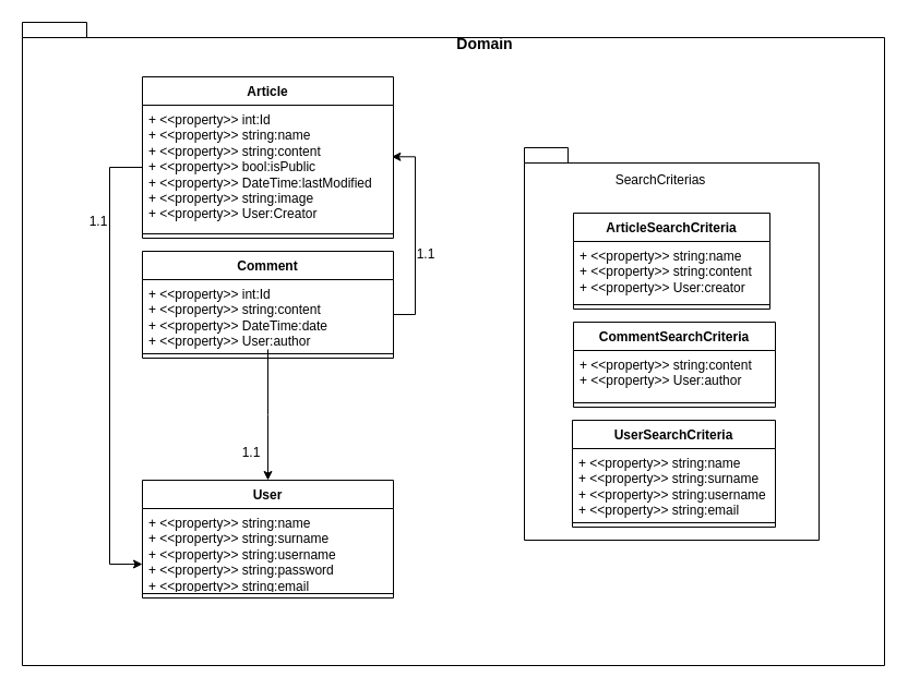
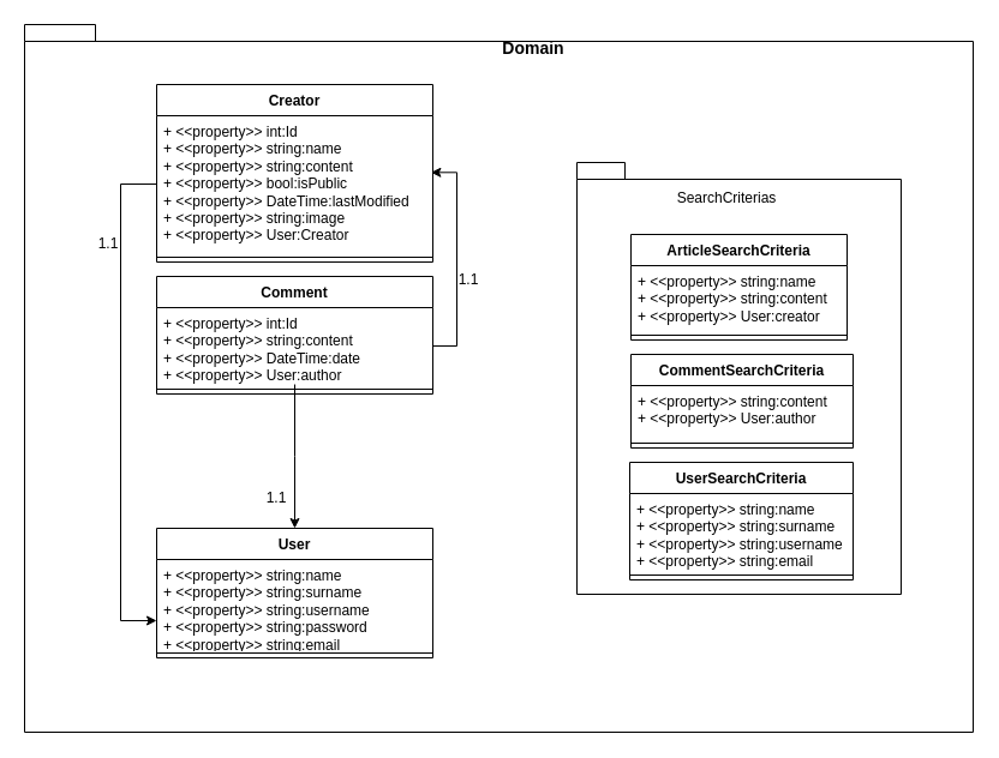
  <mxCell id="0" />
  <mxCell id="1" parent="0" />
  <mxCell id="2" value="" style="shape=folder;fontStyle=1;spacingTop=10;tabWidth=40;tabHeight=14;tabPosition=left;html=1;whiteSpace=wrap;" vertex="1" parent="1"><mxGeometry x="20" y="20" width="790" height="590" as="geometry" /></mxCell>
  <mxCell id="3" value="&lt;b&gt;&lt;font style=&quot;font-size: 14px;&quot;&gt;Domain&lt;/font&gt;&lt;/b&gt;" style="text;html=1;strokeColor=none;fillColor=none;align=center;verticalAlign=middle;whiteSpace=wrap;rounded=0;" vertex="1" parent="1"><mxGeometry x="414" y="25" width="60" height="30" as="geometry" /></mxCell>
  <mxCell id="4" value="" style="shape=folder;fontStyle=1;spacingTop=10;tabWidth=40;tabHeight=14;tabPosition=left;html=1;whiteSpace=wrap;" vertex="1" parent="1"><mxGeometry x="480" y="135" width="270" height="360" as="geometry" /></mxCell>
  <mxCell id="5" value="SearchCriterias" style="text;html=1;strokeColor=none;fillColor=none;align=center;verticalAlign=middle;whiteSpace=wrap;rounded=0;" vertex="1" parent="1"><mxGeometry x="555" y="150" width="100" height="30" as="geometry" /></mxCell>
  <mxCell id="6" value="ArticleSearchCriteria" style="swimlane;fontStyle=1;align=center;verticalAlign=top;childLayout=stackLayout;horizontal=1;startSize=26;horizontalStack=0;resizeParent=1;resizeParentMax=0;resizeLast=0;collapsible=1;marginBottom=0;whiteSpace=wrap;html=1;" vertex="1" parent="1"><mxGeometry x="525" y="195" width="180" height="88" as="geometry" /></mxCell>
  <mxCell id="7" value="+ &amp;lt;&amp;lt;property&amp;gt;&amp;gt; string:name&lt;br&gt;+ &amp;lt;&amp;lt;property&amp;gt;&amp;gt; string:content&lt;br&gt;+ &amp;lt;&amp;lt;property&amp;gt;&amp;gt; User:creator" style="text;strokeColor=none;fillColor=none;align=left;verticalAlign=top;spacingLeft=4;spacingRight=4;overflow=hidden;rotatable=0;points=[[0,0.5],[1,0.5]];portConstraint=eastwest;whiteSpace=wrap;html=1;" vertex="1" parent="6"><mxGeometry y="26" width="180" height="54" as="geometry" /></mxCell>
  <mxCell id="8" value="" style="line;strokeWidth=1;fillColor=none;align=left;verticalAlign=middle;spacingTop=-1;spacingLeft=3;spacingRight=3;rotatable=0;labelPosition=right;points=[];portConstraint=eastwest;strokeColor=inherit;" vertex="1" parent="6"><mxGeometry y="80" width="180" height="8" as="geometry" /></mxCell>
  <mxCell id="9" value="CommentSearchCriteria" style="swimlane;fontStyle=1;align=center;verticalAlign=top;childLayout=stackLayout;horizontal=1;startSize=26;horizontalStack=0;resizeParent=1;resizeParentMax=0;resizeLast=0;collapsible=1;marginBottom=0;whiteSpace=wrap;html=1;" vertex="1" parent="1"><mxGeometry x="525" y="295" width="185" height="78" as="geometry" /></mxCell>
  <mxCell id="10" value="+ &amp;lt;&amp;lt;property&amp;gt;&amp;gt; string:content&lt;br&gt;+ &amp;lt;&amp;lt;property&amp;gt;&amp;gt; User:author" style="text;strokeColor=none;fillColor=none;align=left;verticalAlign=top;spacingLeft=4;spacingRight=4;overflow=hidden;rotatable=0;points=[[0,0.5],[1,0.5]];portConstraint=eastwest;whiteSpace=wrap;html=1;" vertex="1" parent="9"><mxGeometry y="26" width="185" height="44" as="geometry" /></mxCell>
  <mxCell id="11" value="" style="line;strokeWidth=1;fillColor=none;align=left;verticalAlign=middle;spacingTop=-1;spacingLeft=3;spacingRight=3;rotatable=0;labelPosition=right;points=[];portConstraint=eastwest;strokeColor=inherit;" vertex="1" parent="9"><mxGeometry y="70" width="185" height="8" as="geometry" /></mxCell>
  <mxCell id="12" value="UserSearchCriteria" style="swimlane;fontStyle=1;align=center;verticalAlign=top;childLayout=stackLayout;horizontal=1;startSize=26;horizontalStack=0;resizeParent=1;resizeParentMax=0;resizeLast=0;collapsible=1;marginBottom=0;whiteSpace=wrap;html=1;" vertex="1" parent="1"><mxGeometry x="524" y="385" width="186" height="98" as="geometry" /></mxCell>
  <mxCell id="13" value="+ &amp;lt;&amp;lt;property&amp;gt;&amp;gt; string:name&lt;br style=&quot;border-color: var(--border-color);&quot;&gt;+ &amp;lt;&amp;lt;property&amp;gt;&amp;gt; string:surname&lt;br&gt;+ &amp;lt;&amp;lt;property&amp;gt;&amp;gt; string:username&lt;br style=&quot;border-color: var(--border-color);&quot;&gt;+ &amp;lt;&amp;lt;property&amp;gt;&amp;gt; string:email" style="text;strokeColor=none;fillColor=none;align=left;verticalAlign=top;spacingLeft=4;spacingRight=4;overflow=hidden;rotatable=0;points=[[0,0.5],[1,0.5]];portConstraint=eastwest;whiteSpace=wrap;html=1;" vertex="1" parent="12"><mxGeometry y="26" width="186" height="64" as="geometry" /></mxCell>
  <mxCell id="14" value="" style="line;strokeWidth=1;fillColor=none;align=left;verticalAlign=middle;spacingTop=-1;spacingLeft=3;spacingRight=3;rotatable=0;labelPosition=right;points=[];portConstraint=eastwest;strokeColor=inherit;" vertex="1" parent="12"><mxGeometry y="90" width="186" height="8" as="geometry" /></mxCell>
- <mxCell id="15" value="Article" style="swimlane;fontStyle=1;align=center;verticalAlign=top;childLayout=stackLayout;horizontal=1;startSize=26;horizontalStack=0;resizeParent=1;resizeParentMax=0;resizeLast=0;collapsible=1;marginBottom=0;whiteSpace=wrap;html=1;" vertex="1" parent="1"><mxGeometry x="130" y="70" width="230" height="148" as="geometry" /></mxCell>
+ <mxCell id="15" value="Creator" style="swimlane;fontStyle=1;align=center;verticalAlign=top;childLayout=stackLayout;horizontal=1;startSize=26;horizontalStack=0;resizeParent=1;resizeParentMax=0;resizeLast=0;collapsible=1;marginBottom=0;whiteSpace=wrap;html=1;" vertex="1" parent="1"><mxGeometry x="130" y="70" width="230" height="148" as="geometry" /></mxCell>
  <mxCell id="16" value="+ &amp;lt;&amp;lt;property&amp;gt;&amp;gt; int:Id&lt;br&gt;+ &amp;lt;&amp;lt;property&amp;gt;&amp;gt; string:name&lt;br&gt;+ &amp;lt;&amp;lt;property&amp;gt;&amp;gt; string:content&lt;br&gt;+ &amp;lt;&amp;lt;property&amp;gt;&amp;gt; bool:isPublic&lt;br&gt;+ &amp;lt;&amp;lt;property&amp;gt;&amp;gt; DateTime:lastModified&lt;br&gt;+ &amp;lt;&amp;lt;property&amp;gt;&amp;gt; string:image&lt;br&gt;+ &amp;lt;&amp;lt;property&amp;gt;&amp;gt; User:Creator" style="text;strokeColor=none;fillColor=none;align=left;verticalAlign=top;spacingLeft=4;spacingRight=4;overflow=hidden;rotatable=0;points=[[0,0.5],[1,0.5]];portConstraint=eastwest;whiteSpace=wrap;html=1;" vertex="1" parent="15"><mxGeometry y="26" width="230" height="114" as="geometry" /></mxCell>
  <mxCell id="17" value="" style="line;strokeWidth=1;fillColor=none;align=left;verticalAlign=middle;spacingTop=-1;spacingLeft=3;spacingRight=3;rotatable=0;labelPosition=right;points=[];portConstraint=eastwest;strokeColor=inherit;" vertex="1" parent="15"><mxGeometry y="140" width="230" height="8" as="geometry" /></mxCell>
  <mxCell id="18" value="Comment" style="swimlane;fontStyle=1;align=center;verticalAlign=top;childLayout=stackLayout;horizontal=1;startSize=26;horizontalStack=0;resizeParent=1;resizeParentMax=0;resizeLast=0;collapsible=1;marginBottom=0;whiteSpace=wrap;html=1;" vertex="1" parent="1"><mxGeometry x="130" y="230" width="230" height="98" as="geometry" /></mxCell>
  <mxCell id="19" value="+ &amp;lt;&amp;lt;property&amp;gt;&amp;gt; int:Id&lt;br&gt;+ &amp;lt;&amp;lt;property&amp;gt;&amp;gt; string:content&lt;br&gt;+ &amp;lt;&amp;lt;property&amp;gt;&amp;gt; DateTime:date&lt;br&gt;+ &amp;lt;&amp;lt;property&amp;gt;&amp;gt; User:author" style="text;strokeColor=none;fillColor=none;align=left;verticalAlign=top;spacingLeft=4;spacingRight=4;overflow=hidden;rotatable=0;points=[[0,0.5],[1,0.5]];portConstraint=eastwest;whiteSpace=wrap;html=1;" vertex="1" parent="18"><mxGeometry y="26" width="230" height="64" as="geometry" /></mxCell>
  <mxCell id="20" value="" style="line;strokeWidth=1;fillColor=none;align=left;verticalAlign=middle;spacingTop=-1;spacingLeft=3;spacingRight=3;rotatable=0;labelPosition=right;points=[];portConstraint=eastwest;strokeColor=inherit;" vertex="1" parent="18"><mxGeometry y="90" width="230" height="8" as="geometry" /></mxCell>
  <mxCell id="21" value="User" style="swimlane;fontStyle=1;align=center;verticalAlign=top;childLayout=stackLayout;horizontal=1;startSize=26;horizontalStack=0;resizeParent=1;resizeParentMax=0;resizeLast=0;collapsible=1;marginBottom=0;whiteSpace=wrap;html=1;" vertex="1" parent="1"><mxGeometry x="130" y="440" width="230" height="108" as="geometry" /></mxCell>
  <mxCell id="22" value="+ &amp;lt;&amp;lt;property&amp;gt;&amp;gt; string:name&lt;br&gt;+ &amp;lt;&amp;lt;property&amp;gt;&amp;gt; string:surname&lt;br&gt;+ &amp;lt;&amp;lt;property&amp;gt;&amp;gt; string:username&lt;br style=&quot;border-color: var(--border-color);&quot;&gt;+ &amp;lt;&amp;lt;property&amp;gt;&amp;gt; string:password&lt;br&gt;+ &amp;lt;&amp;lt;property&amp;gt;&amp;gt; string:email" style="text;strokeColor=none;fillColor=none;align=left;verticalAlign=top;spacingLeft=4;spacingRight=4;overflow=hidden;rotatable=0;points=[[0,0.5],[1,0.5]];portConstraint=eastwest;whiteSpace=wrap;html=1;" vertex="1" parent="21"><mxGeometry y="26" width="230" height="74" as="geometry" /></mxCell>
  <mxCell id="23" value="" style="line;strokeWidth=1;fillColor=none;align=left;verticalAlign=middle;spacingTop=-1;spacingLeft=3;spacingRight=3;rotatable=0;labelPosition=right;points=[];portConstraint=eastwest;strokeColor=inherit;" vertex="1" parent="21"><mxGeometry y="100" width="230" height="8" as="geometry" /></mxCell>
  <mxCell id="24" value="1.1" style="text;html=1;strokeColor=none;fillColor=none;align=center;verticalAlign=middle;whiteSpace=wrap;rounded=0;" vertex="1" parent="1"><mxGeometry x="200" y="400" width="60" height="30" as="geometry" /></mxCell>
  <mxCell id="25" value="1.1" style="text;html=1;strokeColor=none;fillColor=none;align=center;verticalAlign=middle;whiteSpace=wrap;rounded=0;" vertex="1" parent="1"><mxGeometry x="60" y="188" width="60" height="30" as="geometry" /></mxCell>
  <mxCell id="26" style="edgeStyle=orthogonalEdgeStyle;rounded=0;orthogonalLoop=1;jettySize=auto;html=1;entryX=0;entryY=0.689;entryDx=0;entryDy=0;entryPerimeter=0;" edge="1" parent="1" source="16" target="22"><mxGeometry relative="1" as="geometry"><Array as="points"><mxPoint x="100" y="153" /><mxPoint x="100" y="517" /></Array></mxGeometry></mxCell>
  <mxCell id="27" style="edgeStyle=orthogonalEdgeStyle;rounded=0;orthogonalLoop=1;jettySize=auto;html=1;entryX=0.993;entryY=0.415;entryDx=0;entryDy=0;entryPerimeter=0;" edge="1" parent="1" source="19" target="16"><mxGeometry relative="1" as="geometry"><Array as="points"><mxPoint x="380" y="288" /><mxPoint x="380" y="143" /></Array></mxGeometry></mxCell>
  <mxCell id="28" value="1.1" style="text;html=1;strokeColor=none;fillColor=none;align=center;verticalAlign=middle;whiteSpace=wrap;rounded=0;" vertex="1" parent="1"><mxGeometry x="360" y="218" width="60" height="30" as="geometry" /></mxCell>
  <mxCell id="29" style="edgeStyle=orthogonalEdgeStyle;rounded=0;orthogonalLoop=1;jettySize=auto;html=1;entryX=0.5;entryY=0;entryDx=0;entryDy=0;" edge="1" parent="1" source="19" target="21"><mxGeometry relative="1" as="geometry"><Array as="points"><mxPoint x="245" y="380" /><mxPoint x="245" y="380" /></Array></mxGeometry></mxCell>
